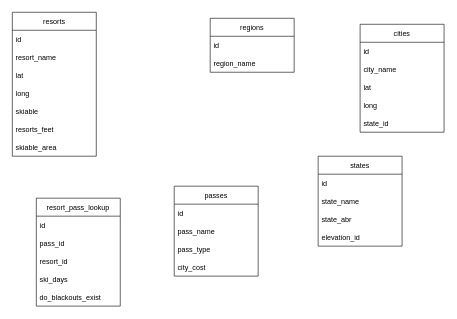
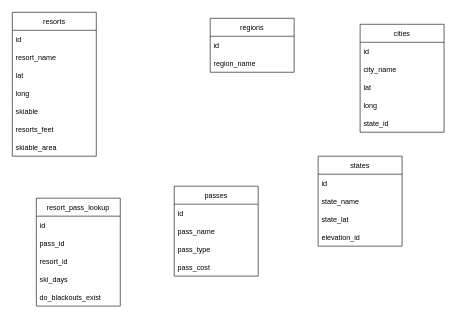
  <mxCell id="0" />
  <mxCell id="1" parent="0" />
  <mxCell id="2" value="passes" style="swimlane;fontStyle=0;childLayout=stackLayout;horizontal=1;startSize=30;horizontalStack=0;resizeParent=1;resizeParentMax=0;resizeLast=0;collapsible=1;marginBottom=0;" vertex="1" parent="1"><mxGeometry x="290" y="310" width="140" height="150" as="geometry" /></mxCell>
  <mxCell id="3" value="id" style="text;strokeColor=none;fillColor=none;align=left;verticalAlign=middle;spacingLeft=4;spacingRight=4;overflow=hidden;points=[[0,0.5],[1,0.5]];portConstraint=eastwest;rotatable=0;" vertex="1" parent="2"><mxGeometry y="30" width="140" height="30" as="geometry" /></mxCell>
  <mxCell id="4" value="pass_name" style="text;strokeColor=none;fillColor=none;align=left;verticalAlign=middle;spacingLeft=4;spacingRight=4;overflow=hidden;points=[[0,0.5],[1,0.5]];portConstraint=eastwest;rotatable=0;" vertex="1" parent="2"><mxGeometry y="60" width="140" height="30" as="geometry" /></mxCell>
  <mxCell id="5" value="pass_type" style="text;strokeColor=none;fillColor=none;align=left;verticalAlign=middle;spacingLeft=4;spacingRight=4;overflow=hidden;points=[[0,0.5],[1,0.5]];portConstraint=eastwest;rotatable=0;" vertex="1" parent="2"><mxGeometry y="90" width="140" height="30" as="geometry" /></mxCell>
- <mxCell id="6" value="city_cost" style="text;strokeColor=none;fillColor=none;align=left;verticalAlign=middle;spacingLeft=4;spacingRight=4;overflow=hidden;points=[[0,0.5],[1,0.5]];portConstraint=eastwest;rotatable=0;" vertex="1" parent="2"><mxGeometry y="120" width="140" height="30" as="geometry" /></mxCell>
+ <mxCell id="6" value="pass_cost" style="text;strokeColor=none;fillColor=none;align=left;verticalAlign=middle;spacingLeft=4;spacingRight=4;overflow=hidden;points=[[0,0.5],[1,0.5]];portConstraint=eastwest;rotatable=0;" vertex="1" parent="2"><mxGeometry y="120" width="140" height="30" as="geometry" /></mxCell>
  <mxCell id="7" value="resorts" style="swimlane;fontStyle=0;childLayout=stackLayout;horizontal=1;startSize=30;horizontalStack=0;resizeParent=1;resizeParentMax=0;resizeLast=0;collapsible=1;marginBottom=0;" vertex="1" parent="1"><mxGeometry x="20" y="20" width="140" height="240" as="geometry" /></mxCell>
  <mxCell id="8" value="id" style="text;strokeColor=none;fillColor=none;align=left;verticalAlign=middle;spacingLeft=4;spacingRight=4;overflow=hidden;points=[[0,0.5],[1,0.5]];portConstraint=eastwest;rotatable=0;" vertex="1" parent="7"><mxGeometry y="30" width="140" height="30" as="geometry" /></mxCell>
  <mxCell id="9" value="resort_name" style="text;strokeColor=none;fillColor=none;align=left;verticalAlign=middle;spacingLeft=4;spacingRight=4;overflow=hidden;points=[[0,0.5],[1,0.5]];portConstraint=eastwest;rotatable=0;" vertex="1" parent="7"><mxGeometry y="60" width="140" height="30" as="geometry" /></mxCell>
  <mxCell id="10" value="lat" style="text;strokeColor=none;fillColor=none;align=left;verticalAlign=middle;spacingLeft=4;spacingRight=4;overflow=hidden;points=[[0,0.5],[1,0.5]];portConstraint=eastwest;rotatable=0;" vertex="1" parent="7"><mxGeometry y="90" width="140" height="30" as="geometry" /></mxCell>
  <mxCell id="11" value="long" style="text;strokeColor=none;fillColor=none;align=left;verticalAlign=middle;spacingLeft=4;spacingRight=4;overflow=hidden;points=[[0,0.5],[1,0.5]];portConstraint=eastwest;rotatable=0;" vertex="1" parent="7"><mxGeometry y="120" width="140" height="30" as="geometry" /></mxCell>
  <mxCell id="12" value="skiable" style="text;strokeColor=none;fillColor=none;align=left;verticalAlign=middle;spacingLeft=4;spacingRight=4;overflow=hidden;points=[[0,0.5],[1,0.5]];portConstraint=eastwest;rotatable=0;" vertex="1" parent="7"><mxGeometry y="150" width="140" height="30" as="geometry" /></mxCell>
  <mxCell id="13" value="resorts_feet" style="text;strokeColor=none;fillColor=none;align=left;verticalAlign=middle;spacingLeft=4;spacingRight=4;overflow=hidden;points=[[0,0.5],[1,0.5]];portConstraint=eastwest;rotatable=0;" vertex="1" parent="7"><mxGeometry y="180" width="140" height="30" as="geometry" /></mxCell>
  <mxCell id="14" value="skiable_area" style="text;strokeColor=none;fillColor=none;align=left;verticalAlign=middle;spacingLeft=4;spacingRight=4;overflow=hidden;points=[[0,0.5],[1,0.5]];portConstraint=eastwest;rotatable=0;" vertex="1" parent="7"><mxGeometry y="210" width="140" height="30" as="geometry" /></mxCell>
  <mxCell id="15" value="cities" style="swimlane;fontStyle=0;childLayout=stackLayout;horizontal=1;startSize=30;horizontalStack=0;resizeParent=1;resizeParentMax=0;resizeLast=0;collapsible=1;marginBottom=0;" vertex="1" parent="1"><mxGeometry x="600" y="40" width="140" height="180" as="geometry" /></mxCell>
  <mxCell id="16" value="id" style="text;strokeColor=none;fillColor=none;align=left;verticalAlign=middle;spacingLeft=4;spacingRight=4;overflow=hidden;points=[[0,0.5],[1,0.5]];portConstraint=eastwest;rotatable=0;" vertex="1" parent="15"><mxGeometry y="30" width="140" height="30" as="geometry" /></mxCell>
  <mxCell id="17" value="city_name" style="text;strokeColor=none;fillColor=none;align=left;verticalAlign=middle;spacingLeft=4;spacingRight=4;overflow=hidden;points=[[0,0.5],[1,0.5]];portConstraint=eastwest;rotatable=0;" vertex="1" parent="15"><mxGeometry y="60" width="140" height="30" as="geometry" /></mxCell>
  <mxCell id="18" value="lat" style="text;strokeColor=none;fillColor=none;align=left;verticalAlign=middle;spacingLeft=4;spacingRight=4;overflow=hidden;points=[[0,0.5],[1,0.5]];portConstraint=eastwest;rotatable=0;" vertex="1" parent="15"><mxGeometry y="90" width="140" height="30" as="geometry" /></mxCell>
  <mxCell id="19" value="long" style="text;strokeColor=none;fillColor=none;align=left;verticalAlign=middle;spacingLeft=4;spacingRight=4;overflow=hidden;points=[[0,0.5],[1,0.5]];portConstraint=eastwest;rotatable=0;" vertex="1" parent="15"><mxGeometry y="120" width="140" height="30" as="geometry" /></mxCell>
  <mxCell id="20" value="state_id" style="text;strokeColor=none;fillColor=none;align=left;verticalAlign=middle;spacingLeft=4;spacingRight=4;overflow=hidden;points=[[0,0.5],[1,0.5]];portConstraint=eastwest;rotatable=0;" vertex="1" parent="15"><mxGeometry y="150" width="140" height="30" as="geometry" /></mxCell>
  <mxCell id="21" value="regions" style="swimlane;fontStyle=0;childLayout=stackLayout;horizontal=1;startSize=30;horizontalStack=0;resizeParent=1;resizeParentMax=0;resizeLast=0;collapsible=1;marginBottom=0;" vertex="1" parent="1"><mxGeometry x="350" y="30" width="140" height="90" as="geometry" /></mxCell>
  <mxCell id="22" value="id" style="text;strokeColor=none;fillColor=none;align=left;verticalAlign=middle;spacingLeft=4;spacingRight=4;overflow=hidden;points=[[0,0.5],[1,0.5]];portConstraint=eastwest;rotatable=0;" vertex="1" parent="21"><mxGeometry y="30" width="140" height="30" as="geometry" /></mxCell>
  <mxCell id="23" value="region_name" style="text;strokeColor=none;fillColor=none;align=left;verticalAlign=middle;spacingLeft=4;spacingRight=4;overflow=hidden;points=[[0,0.5],[1,0.5]];portConstraint=eastwest;rotatable=0;" vertex="1" parent="21"><mxGeometry y="60" width="140" height="30" as="geometry" /></mxCell>
  <mxCell id="24" value="states" style="swimlane;fontStyle=0;childLayout=stackLayout;horizontal=1;startSize=30;horizontalStack=0;resizeParent=1;resizeParentMax=0;resizeLast=0;collapsible=1;marginBottom=0;" vertex="1" parent="1"><mxGeometry x="530" y="260" width="140" height="150" as="geometry" /></mxCell>
  <mxCell id="25" value="id" style="text;strokeColor=none;fillColor=none;align=left;verticalAlign=middle;spacingLeft=4;spacingRight=4;overflow=hidden;points=[[0,0.5],[1,0.5]];portConstraint=eastwest;rotatable=0;" vertex="1" parent="24"><mxGeometry y="30" width="140" height="30" as="geometry" /></mxCell>
  <mxCell id="26" value="state_name" style="text;strokeColor=none;fillColor=none;align=left;verticalAlign=middle;spacingLeft=4;spacingRight=4;overflow=hidden;points=[[0,0.5],[1,0.5]];portConstraint=eastwest;rotatable=0;" vertex="1" parent="24"><mxGeometry y="60" width="140" height="30" as="geometry" /></mxCell>
- <mxCell id="27" value="state_abr" style="text;strokeColor=none;fillColor=none;align=left;verticalAlign=middle;spacingLeft=4;spacingRight=4;overflow=hidden;points=[[0,0.5],[1,0.5]];portConstraint=eastwest;rotatable=0;" vertex="1" parent="24"><mxGeometry y="90" width="140" height="30" as="geometry" /></mxCell>
+ <mxCell id="27" value="state_lat" style="text;strokeColor=none;fillColor=none;align=left;verticalAlign=middle;spacingLeft=4;spacingRight=4;overflow=hidden;points=[[0,0.5],[1,0.5]];portConstraint=eastwest;rotatable=0;" vertex="1" parent="24"><mxGeometry y="90" width="140" height="30" as="geometry" /></mxCell>
  <mxCell id="28" value="elevation_id" style="text;strokeColor=none;fillColor=none;align=left;verticalAlign=middle;spacingLeft=4;spacingRight=4;overflow=hidden;points=[[0,0.5],[1,0.5]];portConstraint=eastwest;rotatable=0;" vertex="1" parent="24"><mxGeometry y="120" width="140" height="30" as="geometry" /></mxCell>
  <mxCell id="29" value="resort_pass_lookup" style="swimlane;fontStyle=0;childLayout=stackLayout;horizontal=1;startSize=30;horizontalStack=0;resizeParent=1;resizeParentMax=0;resizeLast=0;collapsible=1;marginBottom=0;" vertex="1" parent="1"><mxGeometry x="60" y="330" width="140" height="180" as="geometry" /></mxCell>
  <mxCell id="30" value="id" style="text;strokeColor=none;fillColor=none;align=left;verticalAlign=middle;spacingLeft=4;spacingRight=4;overflow=hidden;points=[[0,0.5],[1,0.5]];portConstraint=eastwest;rotatable=0;" vertex="1" parent="29"><mxGeometry y="30" width="140" height="30" as="geometry" /></mxCell>
  <mxCell id="31" value="pass_id" style="text;strokeColor=none;fillColor=none;align=left;verticalAlign=middle;spacingLeft=4;spacingRight=4;overflow=hidden;points=[[0,0.5],[1,0.5]];portConstraint=eastwest;rotatable=0;" vertex="1" parent="29"><mxGeometry y="60" width="140" height="30" as="geometry" /></mxCell>
  <mxCell id="32" value="resort_id" style="text;strokeColor=none;fillColor=none;align=left;verticalAlign=middle;spacingLeft=4;spacingRight=4;overflow=hidden;points=[[0,0.5],[1,0.5]];portConstraint=eastwest;rotatable=0;" vertex="1" parent="29"><mxGeometry y="90" width="140" height="30" as="geometry" /></mxCell>
  <mxCell id="33" value="ski_days" style="text;strokeColor=none;fillColor=none;align=left;verticalAlign=middle;spacingLeft=4;spacingRight=4;overflow=hidden;points=[[0,0.5],[1,0.5]];portConstraint=eastwest;rotatable=0;" vertex="1" parent="29"><mxGeometry y="120" width="140" height="30" as="geometry" /></mxCell>
  <mxCell id="34" value="do_blackouts_exist" style="text;strokeColor=none;fillColor=none;align=left;verticalAlign=middle;spacingLeft=4;spacingRight=4;overflow=hidden;points=[[0,0.5],[1,0.5]];portConstraint=eastwest;rotatable=0;" vertex="1" parent="29"><mxGeometry y="150" width="140" height="30" as="geometry" /></mxCell>
